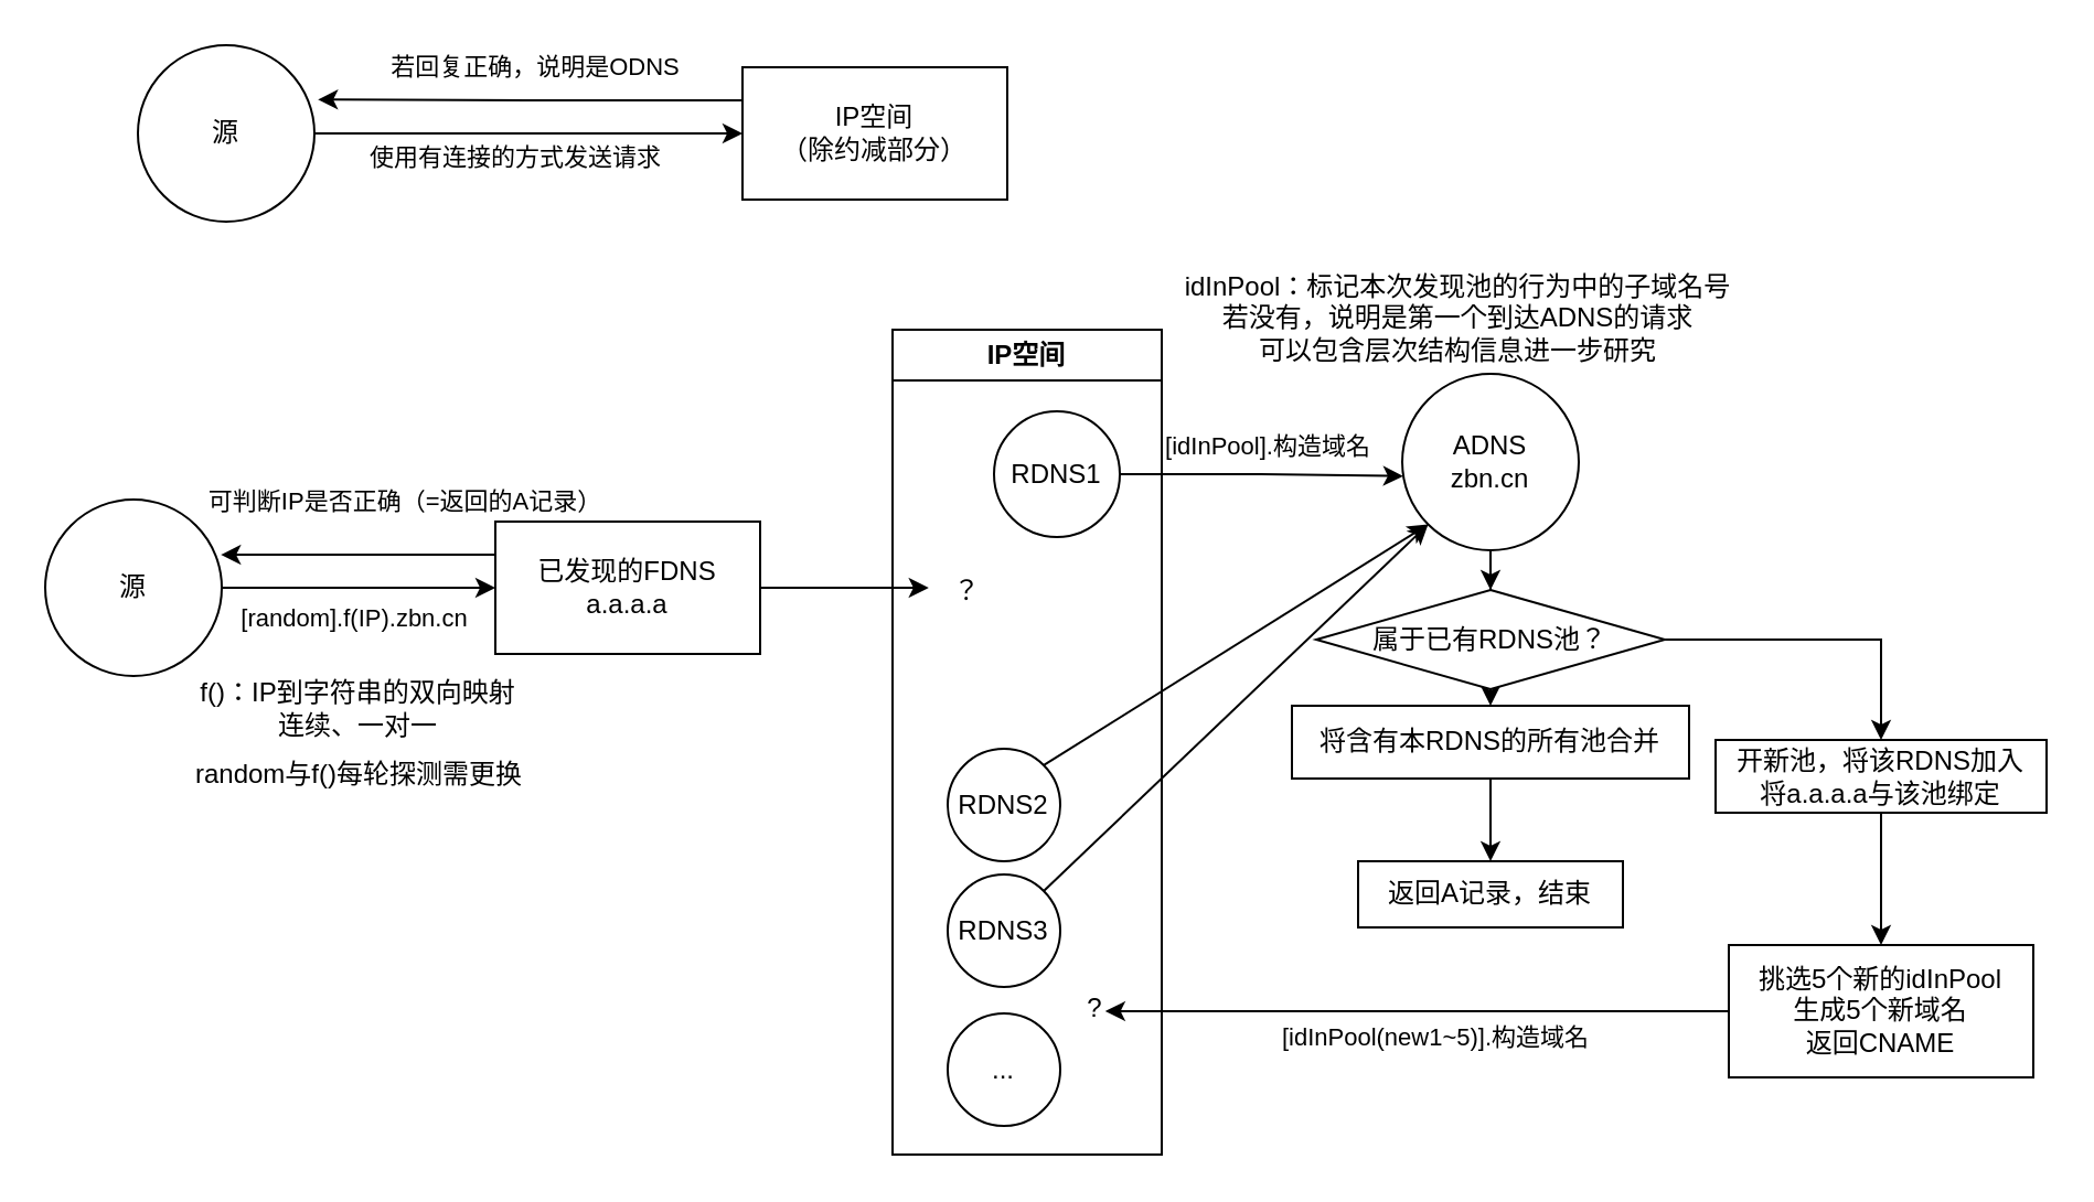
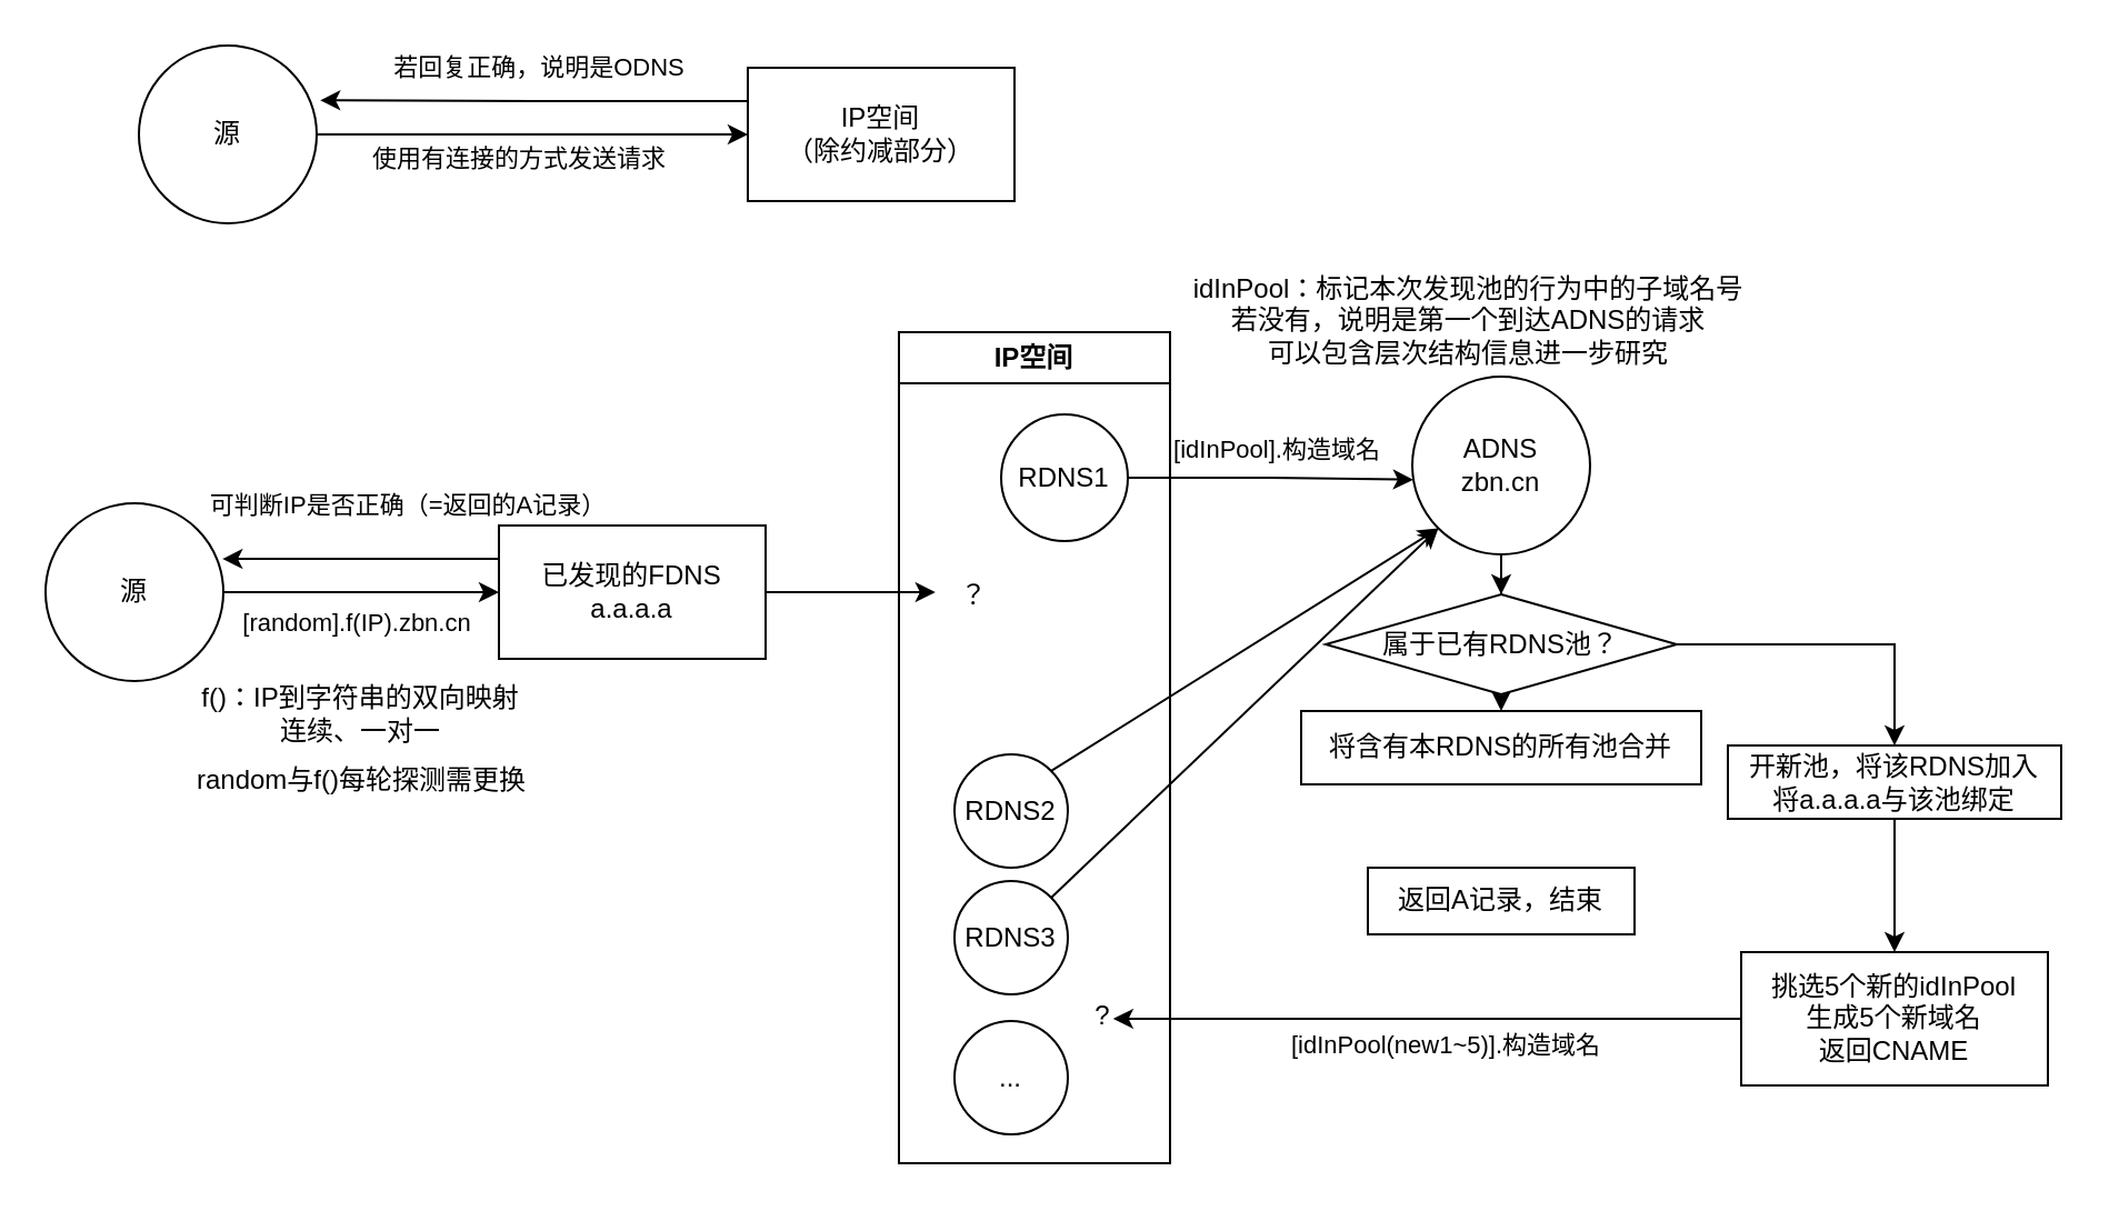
  <mxCell id="0" />
  <mxCell id="1" parent="0" />
  <mxCell id="2" style="edgeStyle=orthogonalEdgeStyle;rounded=0;orthogonalLoop=1;jettySize=auto;html=1;exitX=1;exitY=0.5;exitDx=0;exitDy=0;entryX=0;entryY=0.5;entryDx=0;entryDy=0;" edge="1" parent="1" source="4" target="7"><mxGeometry relative="1" as="geometry" /></mxCell>
  <mxCell id="3" value="使用有连接的方式发送请求" style="edgeLabel;html=1;align=center;verticalAlign=middle;resizable=0;points=[];" vertex="1" connectable="0" parent="2"><mxGeometry x="-0.169" y="-1" relative="1" as="geometry"><mxPoint x="9" y="9" as="offset" /></mxGeometry></mxCell>
  <mxCell id="4" value="源" style="ellipse;whiteSpace=wrap;html=1;aspect=fixed;" vertex="1" parent="1"><mxGeometry x="62" y="20" width="80" height="80" as="geometry" /></mxCell>
  <mxCell id="5" style="edgeStyle=orthogonalEdgeStyle;rounded=0;orthogonalLoop=1;jettySize=auto;html=1;exitX=0;exitY=0.25;exitDx=0;exitDy=0;entryX=1.02;entryY=0.308;entryDx=0;entryDy=0;entryPerimeter=0;" edge="1" parent="1" source="7" target="4"><mxGeometry relative="1" as="geometry" /></mxCell>
  <mxCell id="6" value="若回复正确，说明是ODNS" style="edgeLabel;html=1;align=center;verticalAlign=middle;resizable=0;points=[];" vertex="1" connectable="0" parent="5"><mxGeometry x="0.087" y="-1" relative="1" as="geometry"><mxPoint x="10" y="-14" as="offset" /></mxGeometry></mxCell>
  <mxCell id="7" value="IP空间&lt;br&gt;（除约减部分）" style="rounded=0;whiteSpace=wrap;html=1;" vertex="1" parent="1"><mxGeometry x="336" y="30" width="120" height="60" as="geometry" /></mxCell>
  <mxCell id="8" style="edgeStyle=orthogonalEdgeStyle;rounded=0;orthogonalLoop=1;jettySize=auto;html=1;exitX=1;exitY=0.5;exitDx=0;exitDy=0;entryX=0;entryY=0.5;entryDx=0;entryDy=0;" edge="1" parent="1" source="10" target="14"><mxGeometry relative="1" as="geometry" /></mxCell>
  <mxCell id="9" value="[random].f(IP).zbn.cn" style="edgeLabel;html=1;align=center;verticalAlign=middle;resizable=0;points=[];" vertex="1" connectable="0" parent="8"><mxGeometry x="-0.279" y="-3" relative="1" as="geometry"><mxPoint x="14" y="10" as="offset" /></mxGeometry></mxCell>
  <mxCell id="10" value="源" style="ellipse;whiteSpace=wrap;html=1;aspect=fixed;" vertex="1" parent="1"><mxGeometry x="20" y="226" width="80" height="80" as="geometry" /></mxCell>
  <mxCell id="11" style="edgeStyle=orthogonalEdgeStyle;rounded=0;orthogonalLoop=1;jettySize=auto;html=1;exitX=1;exitY=0.5;exitDx=0;exitDy=0;" edge="1" parent="1" source="14"><mxGeometry relative="1" as="geometry"><mxPoint x="420.4" y="266" as="targetPoint" /></mxGeometry></mxCell>
  <mxCell id="12" style="edgeStyle=orthogonalEdgeStyle;rounded=0;orthogonalLoop=1;jettySize=auto;html=1;exitX=0;exitY=0.25;exitDx=0;exitDy=0;entryX=0.995;entryY=0.313;entryDx=0;entryDy=0;entryPerimeter=0;" edge="1" parent="1" source="14" target="10"><mxGeometry relative="1" as="geometry" /></mxCell>
  <mxCell id="13" value="可判断IP是否正确（=返回的A记录）" style="edgeLabel;html=1;align=center;verticalAlign=middle;resizable=0;points=[];" vertex="1" connectable="0" parent="12"><mxGeometry x="0.309" y="-4" relative="1" as="geometry"><mxPoint x="40" y="-21" as="offset" /></mxGeometry></mxCell>
  <mxCell id="14" value="已发现的FDNS&lt;br&gt;a.a.a.a" style="rounded=0;whiteSpace=wrap;html=1;" vertex="1" parent="1"><mxGeometry x="224" y="236" width="120" height="60" as="geometry" /></mxCell>
  <mxCell id="15" value="IP空间" style="swimlane;whiteSpace=wrap;html=1;" vertex="1" parent="1"><mxGeometry x="404" y="149" width="122" height="374" as="geometry" /></mxCell>
  <mxCell id="16" value="？" style="text;html=1;strokeColor=none;fillColor=none;align=center;verticalAlign=middle;whiteSpace=wrap;rounded=0;" vertex="1" parent="15"><mxGeometry x="4" y="104" width="60" height="30" as="geometry" /></mxCell>
  <mxCell id="17" value="RDNS1" style="ellipse;whiteSpace=wrap;html=1;aspect=fixed;" vertex="1" parent="15"><mxGeometry x="46" y="37" width="57" height="57" as="geometry" /></mxCell>
  <mxCell id="18" value="RDNS2" style="ellipse;whiteSpace=wrap;html=1;aspect=fixed;" vertex="1" parent="15"><mxGeometry x="25" y="190" width="51" height="51" as="geometry" /></mxCell>
  <mxCell id="19" value="RDNS3" style="ellipse;whiteSpace=wrap;html=1;aspect=fixed;" vertex="1" parent="15"><mxGeometry x="25" y="247" width="51" height="51" as="geometry" /></mxCell>
  <mxCell id="20" value="..." style="ellipse;whiteSpace=wrap;html=1;aspect=fixed;" vertex="1" parent="15"><mxGeometry x="25" y="310" width="51" height="51" as="geometry" /></mxCell>
  <mxCell id="21" value="?" style="text;html=1;strokeColor=none;fillColor=none;align=center;verticalAlign=middle;whiteSpace=wrap;rounded=0;" vertex="1" parent="15"><mxGeometry x="62" y="293" width="60" height="30" as="geometry" /></mxCell>
  <mxCell id="22" value="f()：IP到字符串的双向映射&lt;br&gt;连续、一对一" style="text;html=1;strokeColor=none;fillColor=none;align=center;verticalAlign=middle;whiteSpace=wrap;rounded=0;" vertex="1" parent="1"><mxGeometry x="75" y="306" width="174" height="30" as="geometry" /></mxCell>
  <mxCell id="23" style="edgeStyle=orthogonalEdgeStyle;rounded=0;orthogonalLoop=1;jettySize=auto;html=1;exitX=0.5;exitY=1;exitDx=0;exitDy=0;" edge="1" parent="1" source="24" target="28"><mxGeometry relative="1" as="geometry" /></mxCell>
  <mxCell id="24" value="ADNS&lt;br&gt;zbn.cn" style="ellipse;whiteSpace=wrap;html=1;aspect=fixed;" vertex="1" parent="1"><mxGeometry x="635" y="169" width="80" height="80" as="geometry" /></mxCell>
  <mxCell id="25" value="random与f()每轮探测需更换" style="text;html=1;strokeColor=none;fillColor=none;align=center;verticalAlign=middle;whiteSpace=wrap;rounded=0;" vertex="1" parent="1"><mxGeometry x="69.5" y="336" width="185" height="30" as="geometry" /></mxCell>
  <mxCell id="26" style="edgeStyle=orthogonalEdgeStyle;rounded=0;orthogonalLoop=1;jettySize=auto;html=1;exitX=0.5;exitY=1;exitDx=0;exitDy=0;entryX=0.5;entryY=0;entryDx=0;entryDy=0;" edge="1" parent="1" source="28" target="33"><mxGeometry relative="1" as="geometry"><mxPoint x="675" y="339.8" as="targetPoint" /></mxGeometry></mxCell>
  <mxCell id="27" style="edgeStyle=orthogonalEdgeStyle;rounded=0;orthogonalLoop=1;jettySize=auto;html=1;exitX=1;exitY=0.5;exitDx=0;exitDy=0;entryX=0.5;entryY=0;entryDx=0;entryDy=0;" edge="1" parent="1" source="28" target="35"><mxGeometry relative="1" as="geometry"><mxPoint x="859.4" y="323" as="targetPoint" /></mxGeometry></mxCell>
  <mxCell id="28" value="属于已有RDNS池？" style="rhombus;whiteSpace=wrap;html=1;" vertex="1" parent="1"><mxGeometry x="596" y="267" width="158" height="45" as="geometry" /></mxCell>
  <mxCell id="29" style="edgeStyle=orthogonalEdgeStyle;rounded=0;orthogonalLoop=1;jettySize=auto;html=1;exitX=0.5;exitY=1;exitDx=0;exitDy=0;" edge="1" parent="1" source="24" target="24"><mxGeometry relative="1" as="geometry" /></mxCell>
  <mxCell id="30" style="edgeStyle=orthogonalEdgeStyle;rounded=0;orthogonalLoop=1;jettySize=auto;html=1;exitX=1;exitY=0.5;exitDx=0;exitDy=0;entryX=0.005;entryY=0.58;entryDx=0;entryDy=0;entryPerimeter=0;" edge="1" parent="1" source="17" target="24"><mxGeometry relative="1" as="geometry" /></mxCell>
  <mxCell id="31" value="[idInPool].构造域名" style="edgeLabel;html=1;align=center;verticalAlign=middle;resizable=0;points=[];" vertex="1" connectable="0" parent="30"><mxGeometry x="-0.124" y="-2" relative="1" as="geometry"><mxPoint x="9" y="-15" as="offset" /></mxGeometry></mxCell>
- <mxCell id="32" style="edgeStyle=orthogonalEdgeStyle;rounded=0;orthogonalLoop=1;jettySize=auto;html=1;exitX=0.5;exitY=1;exitDx=0;exitDy=0;entryX=0.5;entryY=0;entryDx=0;entryDy=0;" edge="1" parent="1" source="33" target="37"><mxGeometry relative="1" as="geometry"><mxPoint x="675" y="400.6" as="targetPoint" /></mxGeometry></mxCell>
  <mxCell id="33" value="将含有本RDNS的所有池合并" style="rounded=0;whiteSpace=wrap;html=1;" vertex="1" parent="1"><mxGeometry x="585" y="319.5" width="180" height="33" as="geometry" /></mxCell>
  <mxCell id="34" style="edgeStyle=orthogonalEdgeStyle;rounded=0;orthogonalLoop=1;jettySize=auto;html=1;exitX=0.5;exitY=1;exitDx=0;exitDy=0;entryX=0.5;entryY=0;entryDx=0;entryDy=0;" edge="1" parent="1" source="35" target="40"><mxGeometry relative="1" as="geometry"><mxPoint x="852" y="399.8" as="targetPoint" /></mxGeometry></mxCell>
  <mxCell id="35" value="开新池，将该RDNS加入&lt;br&gt;将a.a.a.a与该池绑定" style="rounded=0;whiteSpace=wrap;html=1;" vertex="1" parent="1"><mxGeometry x="777" y="335" width="150" height="33" as="geometry" /></mxCell>
  <mxCell id="36" value="idInPool：标记本次发现池的行为中的子域名号&lt;br&gt;若没有，说明是第一个到达ADNS的请求&lt;br&gt;可以包含层次结构信息进一步研究" style="text;html=1;strokeColor=none;fillColor=none;align=center;verticalAlign=middle;whiteSpace=wrap;rounded=0;" vertex="1" parent="1"><mxGeometry x="511" y="129" width="299" height="30" as="geometry" /></mxCell>
  <mxCell id="37" value="返回A记录，结束" style="rounded=0;whiteSpace=wrap;html=1;" vertex="1" parent="1"><mxGeometry x="615" y="390" width="120" height="30" as="geometry" /></mxCell>
  <mxCell id="38" style="edgeStyle=orthogonalEdgeStyle;rounded=0;orthogonalLoop=1;jettySize=auto;html=1;exitX=0;exitY=0.5;exitDx=0;exitDy=0;" edge="1" parent="1" source="40"><mxGeometry relative="1" as="geometry"><mxPoint x="500.4" y="458" as="targetPoint" /></mxGeometry></mxCell>
  <mxCell id="39" value="[idInPool(new1~5)].构造域名" style="edgeLabel;html=1;align=center;verticalAlign=middle;resizable=0;points=[];" vertex="1" connectable="0" parent="38"><mxGeometry x="0.006" y="2" relative="1" as="geometry"><mxPoint x="8" y="9" as="offset" /></mxGeometry></mxCell>
  <mxCell id="40" value="挑选5个新的idInPool&lt;br&gt;生成5个新域名&lt;br&gt;返回CNAME" style="rounded=0;whiteSpace=wrap;html=1;" vertex="1" parent="1"><mxGeometry x="783" y="428" width="138" height="60" as="geometry" /></mxCell>
  <mxCell id="41" style="rounded=0;orthogonalLoop=1;jettySize=auto;html=1;exitX=1;exitY=0;exitDx=0;exitDy=0;entryX=0;entryY=1;entryDx=0;entryDy=0;" edge="1" parent="1" source="18" target="24"><mxGeometry relative="1" as="geometry" /></mxCell>
  <mxCell id="42" style="rounded=0;orthogonalLoop=1;jettySize=auto;html=1;exitX=1;exitY=0;exitDx=0;exitDy=0;entryX=0;entryY=1;entryDx=0;entryDy=0;" edge="1" parent="1" source="19" target="24"><mxGeometry relative="1" as="geometry" /></mxCell>
